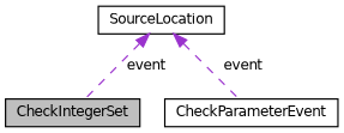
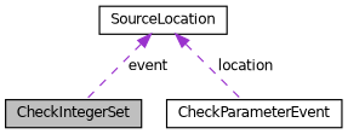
  digraph {
    node [color=black fillcolor=white fontname=Helvetica fontsize=10 shape=record style=filled]
    edge [color=darkorchid3 dir=back fontname=Helvetica fontsize=10 labelfontname=Helvetica labelfontsize=10 style=dashed]
    n1 [fillcolor=grey75 fontcolor=black height=0.2 label=CheckIntegerSet width=0.4]
    n2 [height=0.2 label=CheckParameterEvent width=0.4]
    n3 [height=0.2 label=SourceLocation width=0.4]
    n3 -> n1 [label=" event"]
-   n3 -> n2 [label=" event"]
+   n3 -> n2 [label=" location"]
  }
